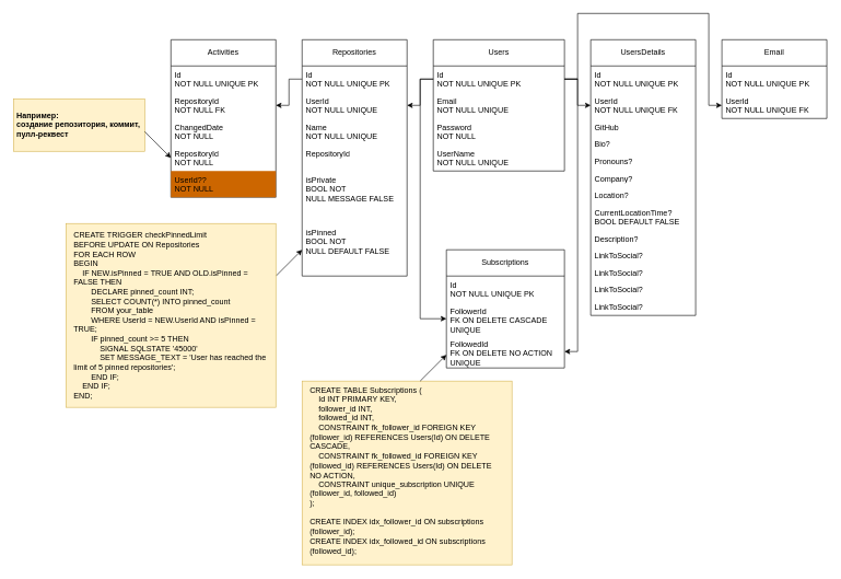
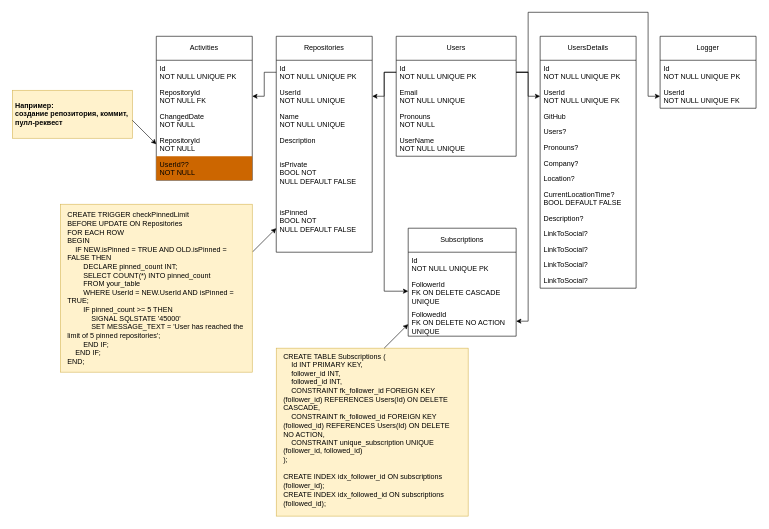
  <mxCell id="0" />
  <mxCell id="1" parent="0" />
  <mxCell id="2" value="Users" style="swimlane;fontStyle=0;childLayout=stackLayout;horizontal=1;startSize=40;fillColor=none;horizontalStack=0;resizeParent=1;resizeParentMax=0;resizeLast=0;collapsible=1;marginBottom=0;whiteSpace=wrap;html=1;" parent="1" vertex="1"><mxGeometry x="660" y="60" width="200" height="200" as="geometry" /></mxCell>
  <mxCell id="3" value="Id&amp;nbsp;&lt;div&gt;NOT NULL UNIQUE PK&lt;/div&gt;" style="text;strokeColor=none;fillColor=none;align=left;verticalAlign=top;spacingLeft=4;spacingRight=4;overflow=hidden;rotatable=0;points=[[0,0.5],[1,0.5]];portConstraint=eastwest;whiteSpace=wrap;html=1;" parent="2" vertex="1"><mxGeometry y="40" width="200" height="40" as="geometry" /></mxCell>
  <mxCell id="4" value="Email&amp;nbsp;&lt;div&gt;NOT NULL&amp;nbsp;UNIQUE&lt;/div&gt;" style="text;strokeColor=none;fillColor=none;align=left;verticalAlign=top;spacingLeft=4;spacingRight=4;overflow=hidden;rotatable=0;points=[[0,0.5],[1,0.5]];portConstraint=eastwest;whiteSpace=wrap;html=1;" parent="2" vertex="1"><mxGeometry y="80" width="200" height="40" as="geometry" /></mxCell>
- <mxCell id="5" value="Password&amp;nbsp;&lt;div&gt;NOT NULL&lt;/div&gt;" style="text;strokeColor=none;fillColor=none;align=left;verticalAlign=top;spacingLeft=4;spacingRight=4;overflow=hidden;rotatable=0;points=[[0,0.5],[1,0.5]];portConstraint=eastwest;whiteSpace=wrap;html=1;" parent="2" vertex="1"><mxGeometry y="120" width="200" height="40" as="geometry" /></mxCell>
+ <mxCell id="5" value="Pronouns&amp;nbsp;&lt;div&gt;NOT NULL&lt;/div&gt;" style="text;strokeColor=none;fillColor=none;align=left;verticalAlign=top;spacingLeft=4;spacingRight=4;overflow=hidden;rotatable=0;points=[[0,0.5],[1,0.5]];portConstraint=eastwest;whiteSpace=wrap;html=1;" parent="2" vertex="1"><mxGeometry y="120" width="200" height="40" as="geometry" /></mxCell>
  <mxCell id="6" value="UserName&amp;nbsp;&lt;div&gt;NOT NULL&amp;nbsp;UNIQUE&lt;/div&gt;" style="text;strokeColor=none;fillColor=none;align=left;verticalAlign=top;spacingLeft=4;spacingRight=4;overflow=hidden;rotatable=0;points=[[0,0.5],[1,0.5]];portConstraint=eastwest;whiteSpace=wrap;html=1;" parent="2" vertex="1"><mxGeometry y="160" width="200" height="40" as="geometry" /></mxCell>
  <mxCell id="7" value="&lt;div&gt;&lt;span style=&quot;background-color: transparent; color: light-dark(rgb(0, 0, 0), rgb(255, 255, 255));&quot;&gt;CREATE TABLE Subscriptions (&lt;/span&gt;&lt;/div&gt;&lt;div&gt;&amp;nbsp; &amp;nbsp; Id INT PRIMARY KEY,&lt;/div&gt;&lt;div&gt;&amp;nbsp; &amp;nbsp; follower_id INT,&lt;/div&gt;&lt;div&gt;&amp;nbsp; &amp;nbsp; followed_id INT,&lt;/div&gt;&lt;div&gt;&amp;nbsp; &amp;nbsp; CONSTRAINT fk_follower_id FOREIGN KEY (follower_id) REFERENCES Users(Id) ON DELETE CASCADE,&lt;/div&gt;&lt;div&gt;&amp;nbsp; &amp;nbsp; CONSTRAINT fk_followed_id FOREIGN KEY (followed_id) REFERENCES Users(Id) ON DELETE NO ACTION,&lt;/div&gt;&lt;div&gt;&amp;nbsp; &amp;nbsp; CONSTRAINT unique_subscription UNIQUE (follower_id, followed_id)&lt;/div&gt;&lt;div&gt;);&lt;/div&gt;&lt;div&gt;&lt;br&gt;&lt;/div&gt;&lt;div&gt;CREATE INDEX idx_follower_id ON subscriptions (follower_id);&lt;/div&gt;&lt;div&gt;CREATE INDEX idx_followed_id ON subscriptions (followed_id);&lt;br&gt;&lt;/div&gt;" style="text;html=1;align=left;verticalAlign=top;whiteSpace=wrap;rounded=0;strokeColor=#d6b656;fillColor=#fff2cc;spacingLeft=10;spacingRight=10;" parent="1" vertex="1"><mxGeometry x="460" y="580" width="320" height="280" as="geometry" /></mxCell>
  <mxCell id="8" value="UsersDetails" style="swimlane;fontStyle=0;childLayout=stackLayout;horizontal=1;startSize=40;fillColor=none;horizontalStack=0;resizeParent=1;resizeParentMax=0;resizeLast=0;collapsible=1;marginBottom=0;whiteSpace=wrap;html=1;" parent="1" vertex="1"><mxGeometry x="900" y="60" width="160" height="420" as="geometry" /></mxCell>
  <mxCell id="9" value="Id&lt;div&gt;NOT NULL UNIQUE PK&lt;/div&gt;" style="text;strokeColor=none;fillColor=none;align=left;verticalAlign=top;spacingLeft=4;spacingRight=4;overflow=hidden;rotatable=0;points=[[0,0.5],[1,0.5]];portConstraint=eastwest;whiteSpace=wrap;html=1;" parent="8" vertex="1"><mxGeometry y="40" width="160" height="40" as="geometry" /></mxCell>
  <mxCell id="10" value="UserId&lt;div&gt;NOT NULL UNIQUE FK&lt;/div&gt;" style="text;strokeColor=none;fillColor=none;align=left;verticalAlign=top;spacingLeft=4;spacingRight=4;overflow=hidden;rotatable=0;points=[[0,0.5],[1,0.5]];portConstraint=eastwest;whiteSpace=wrap;html=1;" parent="8" vertex="1"><mxGeometry y="80" width="160" height="40" as="geometry" /></mxCell>
  <mxCell id="11" value="GitHub" style="text;strokeColor=none;fillColor=none;align=left;verticalAlign=top;spacingLeft=4;spacingRight=4;overflow=hidden;rotatable=0;points=[[0,0.5],[1,0.5]];portConstraint=eastwest;whiteSpace=wrap;html=1;" parent="8" vertex="1"><mxGeometry y="120" width="160" height="26" as="geometry" /></mxCell>
- <mxCell id="12" value="Bio?" style="text;strokeColor=none;fillColor=none;align=left;verticalAlign=top;spacingLeft=4;spacingRight=4;overflow=hidden;rotatable=0;points=[[0,0.5],[1,0.5]];portConstraint=eastwest;whiteSpace=wrap;html=1;" parent="8" vertex="1"><mxGeometry y="146" width="160" height="26" as="geometry" /></mxCell>
+ <mxCell id="12" value="Users?" style="text;strokeColor=none;fillColor=none;align=left;verticalAlign=top;spacingLeft=4;spacingRight=4;overflow=hidden;rotatable=0;points=[[0,0.5],[1,0.5]];portConstraint=eastwest;whiteSpace=wrap;html=1;" parent="8" vertex="1"><mxGeometry y="146" width="160" height="26" as="geometry" /></mxCell>
  <mxCell id="13" value="Pronouns?" style="text;strokeColor=none;fillColor=none;align=left;verticalAlign=top;spacingLeft=4;spacingRight=4;overflow=hidden;rotatable=0;points=[[0,0.5],[1,0.5]];portConstraint=eastwest;whiteSpace=wrap;html=1;" parent="8" vertex="1"><mxGeometry y="172" width="160" height="26" as="geometry" /></mxCell>
  <mxCell id="14" value="Company?" style="text;strokeColor=none;fillColor=none;align=left;verticalAlign=top;spacingLeft=4;spacingRight=4;overflow=hidden;rotatable=0;points=[[0,0.5],[1,0.5]];portConstraint=eastwest;whiteSpace=wrap;html=1;" parent="8" vertex="1"><mxGeometry y="198" width="160" height="26" as="geometry" /></mxCell>
  <mxCell id="15" value="Location?" style="text;strokeColor=none;fillColor=none;align=left;verticalAlign=top;spacingLeft=4;spacingRight=4;overflow=hidden;rotatable=0;points=[[0,0.5],[1,0.5]];portConstraint=eastwest;whiteSpace=wrap;html=1;" parent="8" vertex="1"><mxGeometry y="224" width="160" height="26" as="geometry" /></mxCell>
  <mxCell id="16" value="CurrentLocationTime?&amp;nbsp;&lt;div&gt;BOOL DEFAULT FALSE&lt;/div&gt;" style="text;strokeColor=none;fillColor=none;align=left;verticalAlign=top;spacingLeft=4;spacingRight=4;overflow=hidden;rotatable=0;points=[[0,0.5],[1,0.5]];portConstraint=eastwest;whiteSpace=wrap;html=1;" parent="8" vertex="1"><mxGeometry y="250" width="160" height="40" as="geometry" /></mxCell>
  <mxCell id="17" value="Description?" style="text;strokeColor=none;fillColor=none;align=left;verticalAlign=top;spacingLeft=4;spacingRight=4;overflow=hidden;rotatable=0;points=[[0,0.5],[1,0.5]];portConstraint=eastwest;whiteSpace=wrap;html=1;" parent="8" vertex="1"><mxGeometry y="290" width="160" height="26" as="geometry" /></mxCell>
  <mxCell id="18" value="LinkToSocial?" style="text;strokeColor=none;fillColor=none;align=left;verticalAlign=top;spacingLeft=4;spacingRight=4;overflow=hidden;rotatable=0;points=[[0,0.5],[1,0.5]];portConstraint=eastwest;whiteSpace=wrap;html=1;" parent="8" vertex="1"><mxGeometry y="316" width="160" height="26" as="geometry" /></mxCell>
  <mxCell id="19" value="LinkToSocial?" style="text;strokeColor=none;fillColor=none;align=left;verticalAlign=top;spacingLeft=4;spacingRight=4;overflow=hidden;rotatable=0;points=[[0,0.5],[1,0.5]];portConstraint=eastwest;whiteSpace=wrap;html=1;" parent="8" vertex="1"><mxGeometry y="342" width="160" height="26" as="geometry" /></mxCell>
  <mxCell id="20" value="LinkToSocial?" style="text;strokeColor=none;fillColor=none;align=left;verticalAlign=top;spacingLeft=4;spacingRight=4;overflow=hidden;rotatable=0;points=[[0,0.5],[1,0.5]];portConstraint=eastwest;whiteSpace=wrap;html=1;" parent="8" vertex="1"><mxGeometry y="368" width="160" height="26" as="geometry" /></mxCell>
  <mxCell id="21" value="LinkToSocial?" style="text;strokeColor=none;fillColor=none;align=left;verticalAlign=top;spacingLeft=4;spacingRight=4;overflow=hidden;rotatable=0;points=[[0,0.5],[1,0.5]];portConstraint=eastwest;whiteSpace=wrap;html=1;" parent="8" vertex="1"><mxGeometry y="394" width="160" height="26" as="geometry" /></mxCell>
  <mxCell id="22" style="edgeStyle=orthogonalEdgeStyle;rounded=0;orthogonalLoop=1;jettySize=auto;html=1;exitX=1;exitY=0.5;exitDx=0;exitDy=0;entryX=0;entryY=0.5;entryDx=0;entryDy=0;" parent="1" source="3" target="10" edge="1"><mxGeometry relative="1" as="geometry" /></mxCell>
  <mxCell id="23" value="Repositories" style="swimlane;fontStyle=0;childLayout=stackLayout;horizontal=1;startSize=40;fillColor=none;horizontalStack=0;resizeParent=1;resizeParentMax=0;resizeLast=0;collapsible=1;marginBottom=0;whiteSpace=wrap;html=1;" parent="1" vertex="1"><mxGeometry x="460" y="60" width="160" height="360" as="geometry" /></mxCell>
  <mxCell id="24" value="Id&lt;div&gt;NOT NULL&amp;nbsp;&lt;span style=&quot;background-color: transparent; color: light-dark(rgb(0, 0, 0), rgb(255, 255, 255));&quot;&gt;UNIQUE&lt;/span&gt;&lt;span style=&quot;background-color: transparent; color: light-dark(rgb(0, 0, 0), rgb(255, 255, 255));&quot;&gt;&amp;nbsp;PK&lt;/span&gt;&lt;/div&gt;" style="text;strokeColor=none;fillColor=none;align=left;verticalAlign=top;spacingLeft=4;spacingRight=4;overflow=hidden;rotatable=0;points=[[0,0.5],[1,0.5]];portConstraint=eastwest;whiteSpace=wrap;html=1;" parent="23" vertex="1"><mxGeometry y="40" width="160" height="40" as="geometry" /></mxCell>
  <mxCell id="25" value="UserId&amp;nbsp;&lt;div&gt;NOT NULL&amp;nbsp;UNIQUE&lt;/div&gt;" style="text;strokeColor=none;fillColor=none;align=left;verticalAlign=top;spacingLeft=4;spacingRight=4;overflow=hidden;rotatable=0;points=[[0,0.5],[1,0.5]];portConstraint=eastwest;whiteSpace=wrap;html=1;" parent="23" vertex="1"><mxGeometry y="80" width="160" height="40" as="geometry" /></mxCell>
  <mxCell id="26" value="Name&lt;div&gt;NOT NULL&amp;nbsp;UNIQUE&lt;/div&gt;" style="text;strokeColor=none;fillColor=none;align=left;verticalAlign=top;spacingLeft=4;spacingRight=4;overflow=hidden;rotatable=0;points=[[0,0.5],[1,0.5]];portConstraint=eastwest;whiteSpace=wrap;html=1;" parent="23" vertex="1"><mxGeometry y="120" width="160" height="40" as="geometry" /></mxCell>
- <mxCell id="27" value="RepositoryId" style="text;strokeColor=none;fillColor=none;align=left;verticalAlign=top;spacingLeft=4;spacingRight=4;overflow=hidden;rotatable=0;points=[[0,0.5],[1,0.5]];portConstraint=eastwest;whiteSpace=wrap;html=1;" parent="23" vertex="1"><mxGeometry y="160" width="160" height="40" as="geometry" /></mxCell>
- <mxCell id="28" value="isPrivate&lt;div&gt;BOOL NOT NULL&amp;nbsp;&lt;span style=&quot;background-color: transparent; color: light-dark(rgb(0, 0, 0), rgb(255, 255, 255));&quot;&gt;MESSAGE FALSE&lt;/span&gt;&lt;/div&gt;" style="text;strokeColor=none;fillColor=none;align=left;verticalAlign=top;spacingLeft=4;spacingRight=4;overflow=hidden;rotatable=0;points=[[0,0.5],[1,0.5]];portConstraint=eastwest;whiteSpace=wrap;html=1;" parent="23" vertex="1"><mxGeometry y="200" width="160" height="80" as="geometry" /></mxCell>
+ <mxCell id="27" value="Description" style="text;strokeColor=none;fillColor=none;align=left;verticalAlign=top;spacingLeft=4;spacingRight=4;overflow=hidden;rotatable=0;points=[[0,0.5],[1,0.5]];portConstraint=eastwest;whiteSpace=wrap;html=1;" parent="23" vertex="1"><mxGeometry y="160" width="160" height="40" as="geometry" /></mxCell>
+ <mxCell id="28" value="isPrivate&lt;div&gt;BOOL NOT NULL&amp;nbsp;&lt;span style=&quot;background-color: transparent; color: light-dark(rgb(0, 0, 0), rgb(255, 255, 255));&quot;&gt;DEFAULT FALSE&lt;/span&gt;&lt;/div&gt;" style="text;strokeColor=none;fillColor=none;align=left;verticalAlign=top;spacingLeft=4;spacingRight=4;overflow=hidden;rotatable=0;points=[[0,0.5],[1,0.5]];portConstraint=eastwest;whiteSpace=wrap;html=1;" parent="23" vertex="1"><mxGeometry y="200" width="160" height="80" as="geometry" /></mxCell>
  <mxCell id="29" value="isPinned&lt;div&gt;BOOL NOT NULL&amp;nbsp;&lt;span style=&quot;background-color: transparent; color: light-dark(rgb(0, 0, 0), rgb(255, 255, 255));&quot;&gt;DEFAULT FALSE&lt;/span&gt;&lt;/div&gt;" style="text;strokeColor=none;fillColor=none;align=left;verticalAlign=top;spacingLeft=4;spacingRight=4;overflow=hidden;rotatable=0;points=[[0,0.5],[1,0.5]];portConstraint=eastwest;whiteSpace=wrap;html=1;" parent="23" vertex="1"><mxGeometry y="280" width="160" height="80" as="geometry" /></mxCell>
  <mxCell id="30" style="edgeStyle=orthogonalEdgeStyle;rounded=0;orthogonalLoop=1;jettySize=auto;html=1;exitX=0;exitY=0.5;exitDx=0;exitDy=0;entryX=1;entryY=0.5;entryDx=0;entryDy=0;" parent="1" source="3" target="25" edge="1"><mxGeometry relative="1" as="geometry" /></mxCell>
  <mxCell id="31" value="Subscriptions " style="swimlane;fontStyle=0;childLayout=stackLayout;horizontal=1;startSize=40;fillColor=none;horizontalStack=0;resizeParent=1;resizeParentMax=0;resizeLast=0;collapsible=1;marginBottom=0;whiteSpace=wrap;html=1;" parent="1" vertex="1"><mxGeometry x="680" y="380" width="180" height="180" as="geometry" /></mxCell>
  <mxCell id="32" value="Id&lt;div&gt;NOT NULL&amp;nbsp;&lt;span style=&quot;background-color: transparent; color: light-dark(rgb(0, 0, 0), rgb(255, 255, 255));&quot;&gt;UNIQUE&lt;/span&gt;&lt;span style=&quot;background-color: transparent; color: light-dark(rgb(0, 0, 0), rgb(255, 255, 255));&quot;&gt;&amp;nbsp;PK&lt;/span&gt;&lt;/div&gt;" style="text;strokeColor=none;fillColor=none;align=left;verticalAlign=top;spacingLeft=4;spacingRight=4;overflow=hidden;rotatable=0;points=[[0,0.5],[1,0.5]];portConstraint=eastwest;whiteSpace=wrap;html=1;" parent="31" vertex="1"><mxGeometry y="40" width="180" height="40" as="geometry" /></mxCell>
  <mxCell id="33" value="FollowerId&lt;div&gt;&lt;span style=&quot;background-color: transparent; color: light-dark(rgb(0, 0, 0), rgb(255, 255, 255));&quot; class=&quot;hljs-keyword&quot;&gt;FK&amp;nbsp;&lt;/span&gt;&lt;span style=&quot;background-color: transparent;&quot;&gt;ON DELETE CASCADE&lt;/span&gt;&lt;/div&gt;&lt;div&gt;UNIQUE&lt;span style=&quot;background-color: transparent; color: light-dark(rgb(0, 0, 0), rgb(255, 255, 255));&quot;&gt;&lt;/span&gt;&lt;/div&gt;" style="text;strokeColor=none;fillColor=none;align=left;verticalAlign=top;spacingLeft=4;spacingRight=4;overflow=hidden;rotatable=0;points=[[0,0.5],[1,0.5]];portConstraint=eastwest;whiteSpace=wrap;html=1;" parent="31" vertex="1"><mxGeometry y="80" width="180" height="50" as="geometry" /></mxCell>
  <mxCell id="34" value="FollowedId&lt;div&gt;FK&amp;nbsp;&lt;span style=&quot;background-color: transparent;&quot;&gt;ON DELETE NO ACTION&lt;/span&gt;&lt;/div&gt;&lt;div&gt;UNIQUE&lt;span style=&quot;color: light-dark(rgb(0, 0, 0), rgb(255, 255, 255)); background-color: transparent;&quot;&gt;&lt;/span&gt;&lt;/div&gt;" style="text;strokeColor=none;fillColor=none;align=left;verticalAlign=top;spacingLeft=4;spacingRight=4;overflow=hidden;rotatable=0;points=[[0,0.5],[1,0.5]];portConstraint=eastwest;whiteSpace=wrap;html=1;" parent="31" vertex="1"><mxGeometry y="130" width="180" height="50" as="geometry" /></mxCell>
  <mxCell id="35" style="edgeStyle=orthogonalEdgeStyle;rounded=0;orthogonalLoop=1;jettySize=auto;html=1;exitX=0;exitY=0.5;exitDx=0;exitDy=0;entryX=0;entryY=0.5;entryDx=0;entryDy=0;" parent="1" source="3" target="33" edge="1"><mxGeometry relative="1" as="geometry" /></mxCell>
  <mxCell id="36" style="edgeStyle=orthogonalEdgeStyle;rounded=0;orthogonalLoop=1;jettySize=auto;html=1;exitX=1;exitY=0.5;exitDx=0;exitDy=0;entryX=1;entryY=0.5;entryDx=0;entryDy=0;" parent="1" source="3" target="34" edge="1"><mxGeometry relative="1" as="geometry" /></mxCell>
  <mxCell id="37" value="" style="endArrow=classic;html=1;rounded=0;entryX=0;entryY=0.5;entryDx=0;entryDy=0;" parent="1" target="29" edge="1"><mxGeometry width="50" height="50" relative="1" as="geometry"><mxPoint y="420" as="sourcePoint" x="420" /><mxPoint x="470" y="370" as="targetPoint" /></mxGeometry></mxCell>
  <mxCell id="38" value="&lt;div&gt;CREATE TRIGGER checkPinnedLimit&lt;/div&gt;&lt;div&gt;BEFORE UPDATE ON Repositories&lt;/div&gt;&lt;div&gt;FOR EACH ROW&lt;/div&gt;&lt;div&gt;BEGIN&lt;/div&gt;&lt;div&gt;&amp;nbsp; &amp;nbsp; IF NEW.isPinned = TRUE AND OLD.isPinned = FALSE THEN&lt;/div&gt;&lt;div&gt;&amp;nbsp; &amp;nbsp; &amp;nbsp; &amp;nbsp; DECLARE pinned_count INT;&lt;/div&gt;&lt;div&gt;&amp;nbsp; &amp;nbsp; &amp;nbsp; &amp;nbsp; SELECT COUNT(*) INTO pinned_count&lt;/div&gt;&lt;div&gt;&amp;nbsp; &amp;nbsp; &amp;nbsp; &amp;nbsp; FROM your_table&lt;/div&gt;&lt;div&gt;&amp;nbsp; &amp;nbsp; &amp;nbsp; &amp;nbsp; WHERE UserId = NEW.UserId AND isPinned = TRUE;&lt;/div&gt;&lt;div&gt;&amp;nbsp; &amp;nbsp; &amp;nbsp; &amp;nbsp; IF pinned_count &amp;gt;= 5 THEN&lt;/div&gt;&lt;div&gt;&amp;nbsp; &amp;nbsp; &amp;nbsp; &amp;nbsp; &amp;nbsp; &amp;nbsp; SIGNAL SQLSTATE '45000'&lt;/div&gt;&lt;div&gt;&amp;nbsp; &amp;nbsp; &amp;nbsp; &amp;nbsp; &amp;nbsp; &amp;nbsp; SET MESSAGE_TEXT = 'User has reached the limit of 5 pinned repositories';&lt;/div&gt;&lt;div&gt;&amp;nbsp; &amp;nbsp; &amp;nbsp; &amp;nbsp; END IF;&lt;/div&gt;&lt;div&gt;&amp;nbsp; &amp;nbsp; END IF;&lt;/div&gt;&lt;div&gt;END;&lt;/div&gt;" style="text;html=1;align=left;verticalAlign=middle;whiteSpace=wrap;rounded=0;strokeColor=#d6b656;fillColor=#fff2cc;perimeterSpacing=0;spacingTop=0;spacingLeft=10;spacingRight=10;" parent="1" vertex="1"><mxGeometry x="100" y="340" width="320" height="280" as="geometry" /></mxCell>
  <mxCell id="39" value="" style="endArrow=classic;html=1;rounded=0;entryX=0;entryY=0.5;entryDx=0;entryDy=0;" parent="1" edge="1"><mxGeometry width="50" height="50" relative="1" as="geometry"><mxPoint x="640" y="580" as="sourcePoint" /><mxPoint x="680" y="540" as="targetPoint" /></mxGeometry></mxCell>
  <mxCell id="40" value="Activities" style="swimlane;fontStyle=0;childLayout=stackLayout;horizontal=1;startSize=40;fillColor=none;horizontalStack=0;resizeParent=1;resizeParentMax=0;resizeLast=0;collapsible=1;marginBottom=0;whiteSpace=wrap;html=1;" parent="1" vertex="1"><mxGeometry x="260" y="60" width="160" height="240" as="geometry" /></mxCell>
  <mxCell id="41" value="Id&amp;nbsp;&lt;div&gt;NOT NULL UNIQUE PK&lt;/div&gt;" style="text;strokeColor=none;fillColor=none;align=left;verticalAlign=top;spacingLeft=4;spacingRight=4;overflow=hidden;rotatable=0;points=[[0,0.5],[1,0.5]];portConstraint=eastwest;whiteSpace=wrap;html=1;" parent="40" vertex="1"><mxGeometry y="40" width="160" height="40" as="geometry" /></mxCell>
  <mxCell id="42" value="RepositoryId&amp;nbsp;&lt;div&gt;NOT NULL FK&lt;/div&gt;" style="text;strokeColor=none;fillColor=none;align=left;verticalAlign=top;spacingLeft=4;spacingRight=4;overflow=hidden;rotatable=0;points=[[0,0.5],[1,0.5]];portConstraint=eastwest;whiteSpace=wrap;html=1;" parent="40" vertex="1"><mxGeometry y="80" width="160" height="40" as="geometry" /></mxCell>
  <mxCell id="43" value="ChangedDate&lt;div&gt;NOT NULL&lt;/div&gt;" style="text;strokeColor=none;fillColor=none;align=left;verticalAlign=top;spacingLeft=4;spacingRight=4;overflow=hidden;rotatable=0;points=[[0,0.5],[1,0.5]];portConstraint=eastwest;whiteSpace=wrap;html=1;" parent="40" vertex="1"><mxGeometry y="120" width="160" height="40" as="geometry" /></mxCell>
  <mxCell id="44" value="RepositoryId&lt;div&gt;NOT NULL&lt;/div&gt;" style="text;strokeColor=none;fillColor=none;align=left;verticalAlign=top;spacingLeft=4;spacingRight=4;overflow=hidden;rotatable=0;points=[[0,0.5],[1,0.5]];portConstraint=eastwest;whiteSpace=wrap;html=1;" parent="40" vertex="1"><mxGeometry y="160" width="160" height="40" as="geometry" /></mxCell>
  <mxCell id="45" value="UserId??&amp;nbsp;&lt;div&gt;NOT NULL&lt;/div&gt;" style="text;strokeColor=none;fillColor=#CC6600;align=left;verticalAlign=top;spacingLeft=4;spacingRight=4;overflow=hidden;rotatable=0;points=[[0,0.5],[1,0.5]];portConstraint=eastwest;whiteSpace=wrap;html=1;" parent="40" vertex="1"><mxGeometry y="200" width="160" height="40" as="geometry" /></mxCell>
  <mxCell id="46" style="edgeStyle=orthogonalEdgeStyle;rounded=0;orthogonalLoop=1;jettySize=auto;html=1;exitX=0;exitY=0.5;exitDx=0;exitDy=0;entryX=1;entryY=0.5;entryDx=0;entryDy=0;" parent="1" source="24" target="42" edge="1"><mxGeometry relative="1" as="geometry" /></mxCell>
  <mxCell id="47" value="Например:&lt;br&gt;создание репозитория, коммит, пулл-реквест" style="text;align=left;fontStyle=1;verticalAlign=middle;spacingLeft=3;spacingRight=3;strokeColor=#d6b656;rotatable=0;points=[[0,0.5],[1,0.5]];portConstraint=eastwest;html=1;whiteSpace=wrap;fillColor=#fff2cc;" parent="1" vertex="1"><mxGeometry x="20" y="150" width="200" height="80" as="geometry" /></mxCell>
  <mxCell id="48" value="" style="endArrow=classic;html=1;rounded=0;entryX=0;entryY=0.5;entryDx=0;entryDy=0;" parent="1" target="44" edge="1"><mxGeometry width="50" height="50" relative="1" as="geometry"><mxPoint x="220" y="200" as="sourcePoint" /><mxPoint x="260" y="160" as="targetPoint" /></mxGeometry></mxCell>
- <mxCell id="49" value="Email" style="swimlane;fontStyle=0;childLayout=stackLayout;horizontal=1;startSize=40;fillColor=none;horizontalStack=0;resizeParent=1;resizeParentMax=0;resizeLast=0;collapsible=1;marginBottom=0;whiteSpace=wrap;html=1;" vertex="1" parent="1"><mxGeometry x="1100" y="60" width="160" height="120" as="geometry" /></mxCell>
+ <mxCell id="49" value="Logger" style="swimlane;fontStyle=0;childLayout=stackLayout;horizontal=1;startSize=40;fillColor=none;horizontalStack=0;resizeParent=1;resizeParentMax=0;resizeLast=0;collapsible=1;marginBottom=0;whiteSpace=wrap;html=1;" vertex="1" parent="1"><mxGeometry x="1100" y="60" width="160" height="120" as="geometry" /></mxCell>
  <mxCell id="50" value="Id&lt;div&gt;NOT NULL UNIQUE PK&lt;/div&gt;" style="text;strokeColor=none;fillColor=none;align=left;verticalAlign=top;spacingLeft=4;spacingRight=4;overflow=hidden;rotatable=0;points=[[0,0.5],[1,0.5]];portConstraint=eastwest;whiteSpace=wrap;html=1;" vertex="1" parent="49"><mxGeometry y="40" width="160" height="40" as="geometry" /></mxCell>
  <mxCell id="51" value="UserId&lt;div&gt;NOT NULL UNIQUE FK&lt;/div&gt;" style="text;strokeColor=none;fillColor=none;align=left;verticalAlign=top;spacingLeft=4;spacingRight=4;overflow=hidden;rotatable=0;points=[[0,0.5],[1,0.5]];portConstraint=eastwest;whiteSpace=wrap;html=1;" vertex="1" parent="49"><mxGeometry y="80" width="160" height="40" as="geometry" /></mxCell>
  <mxCell id="52" style="edgeStyle=orthogonalEdgeStyle;rounded=0;orthogonalLoop=1;jettySize=auto;html=1;exitX=1;exitY=0.5;exitDx=0;exitDy=0;entryX=0;entryY=0.5;entryDx=0;entryDy=0;" edge="1" parent="1" source="3" target="51"><mxGeometry relative="1" as="geometry"><Array as="points"><mxPoint x="880" y="120" /><mxPoint x="880" y="20" /><mxPoint x="1080" y="20" /><mxPoint x="1080" y="160" /></Array></mxGeometry></mxCell>
